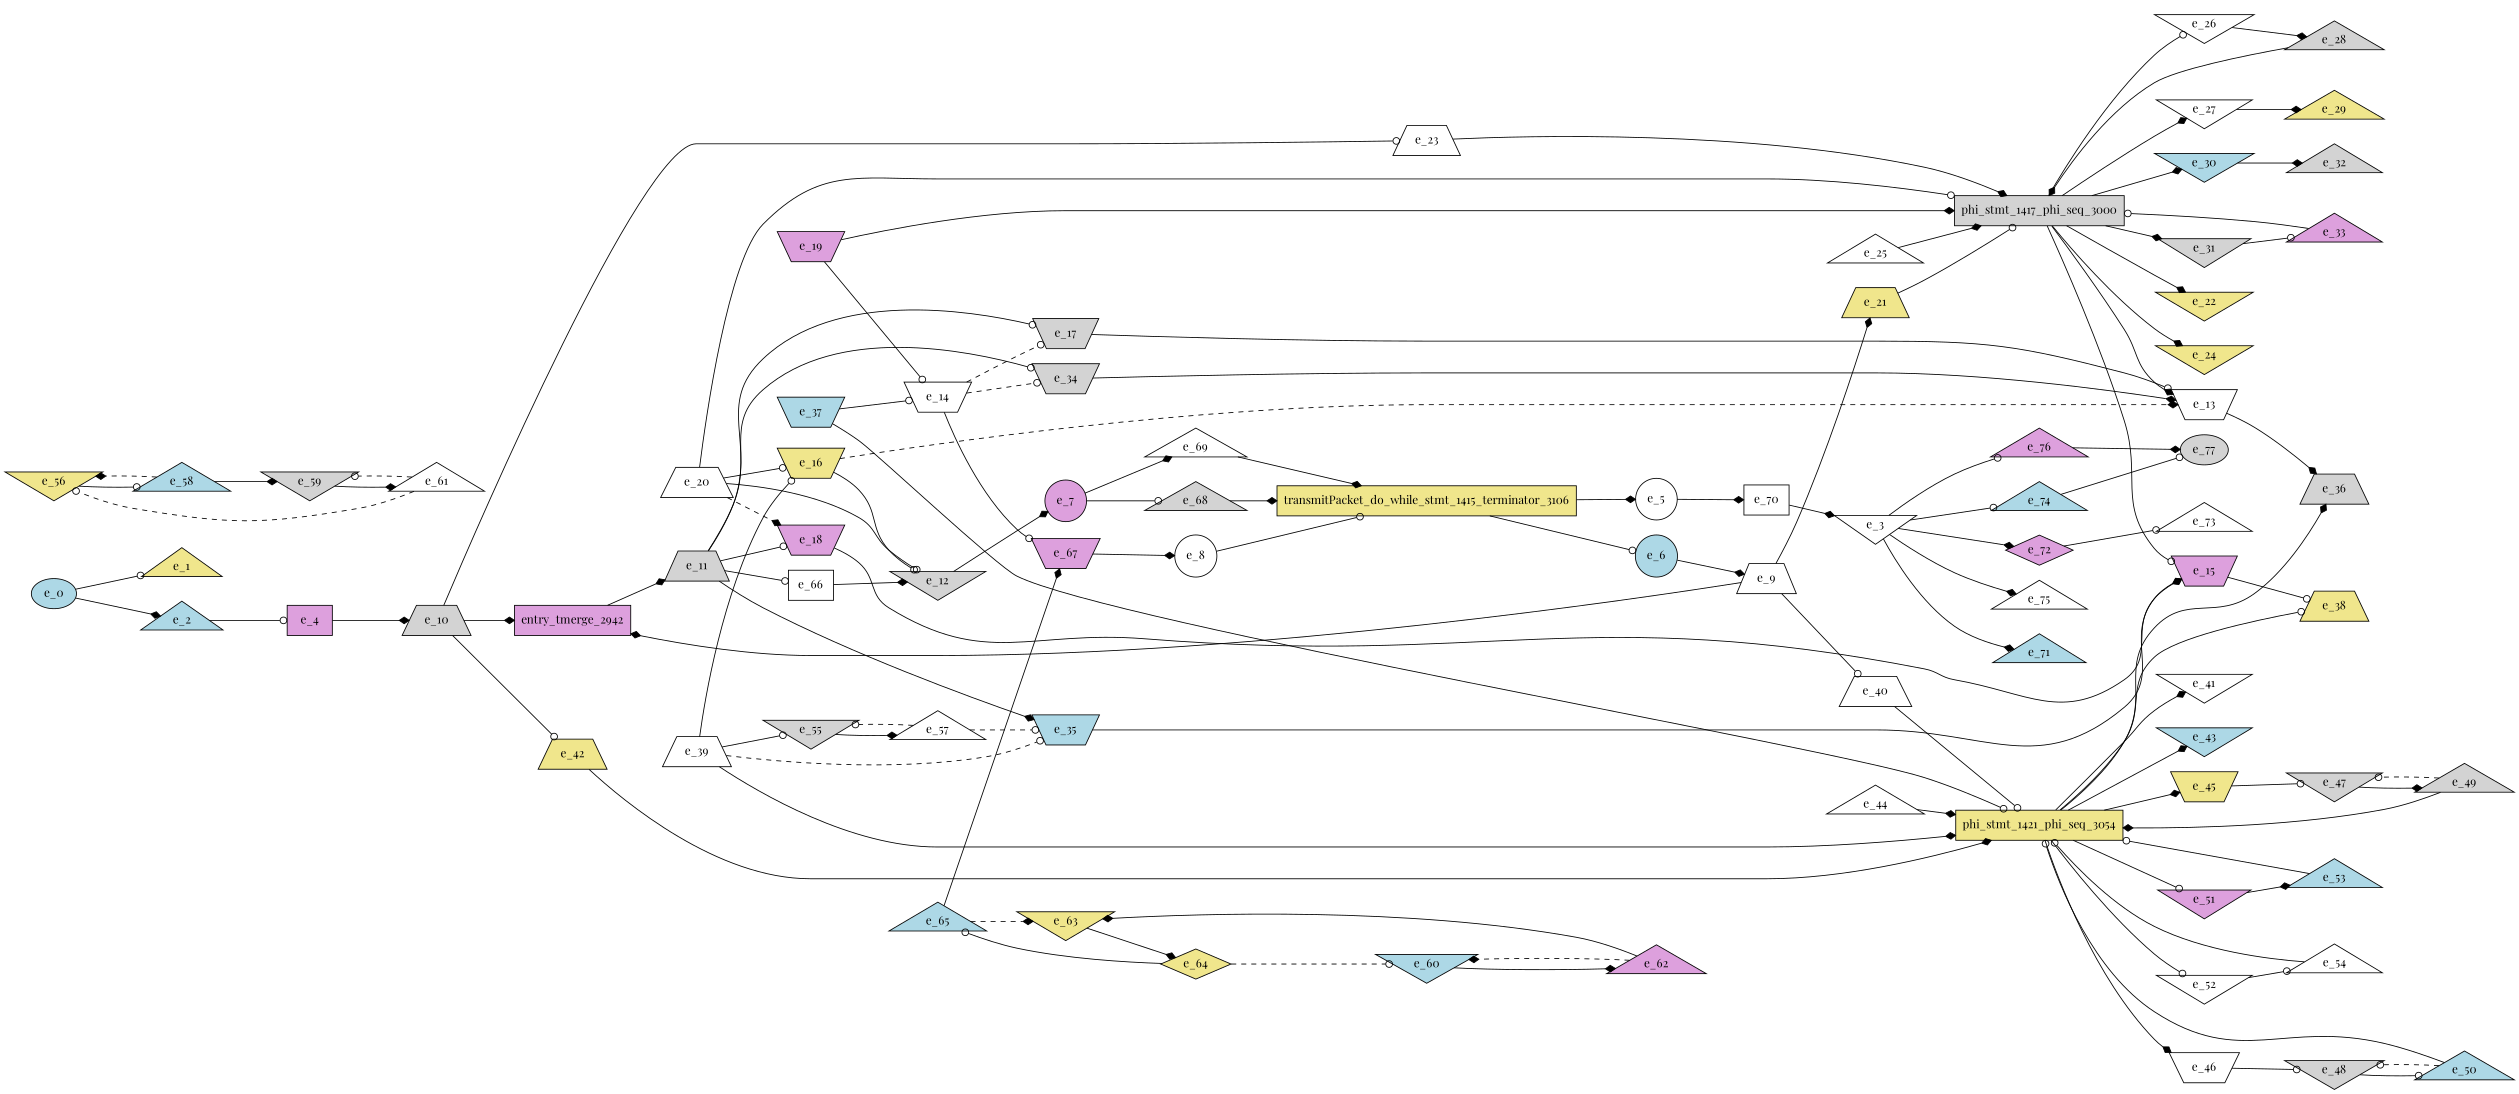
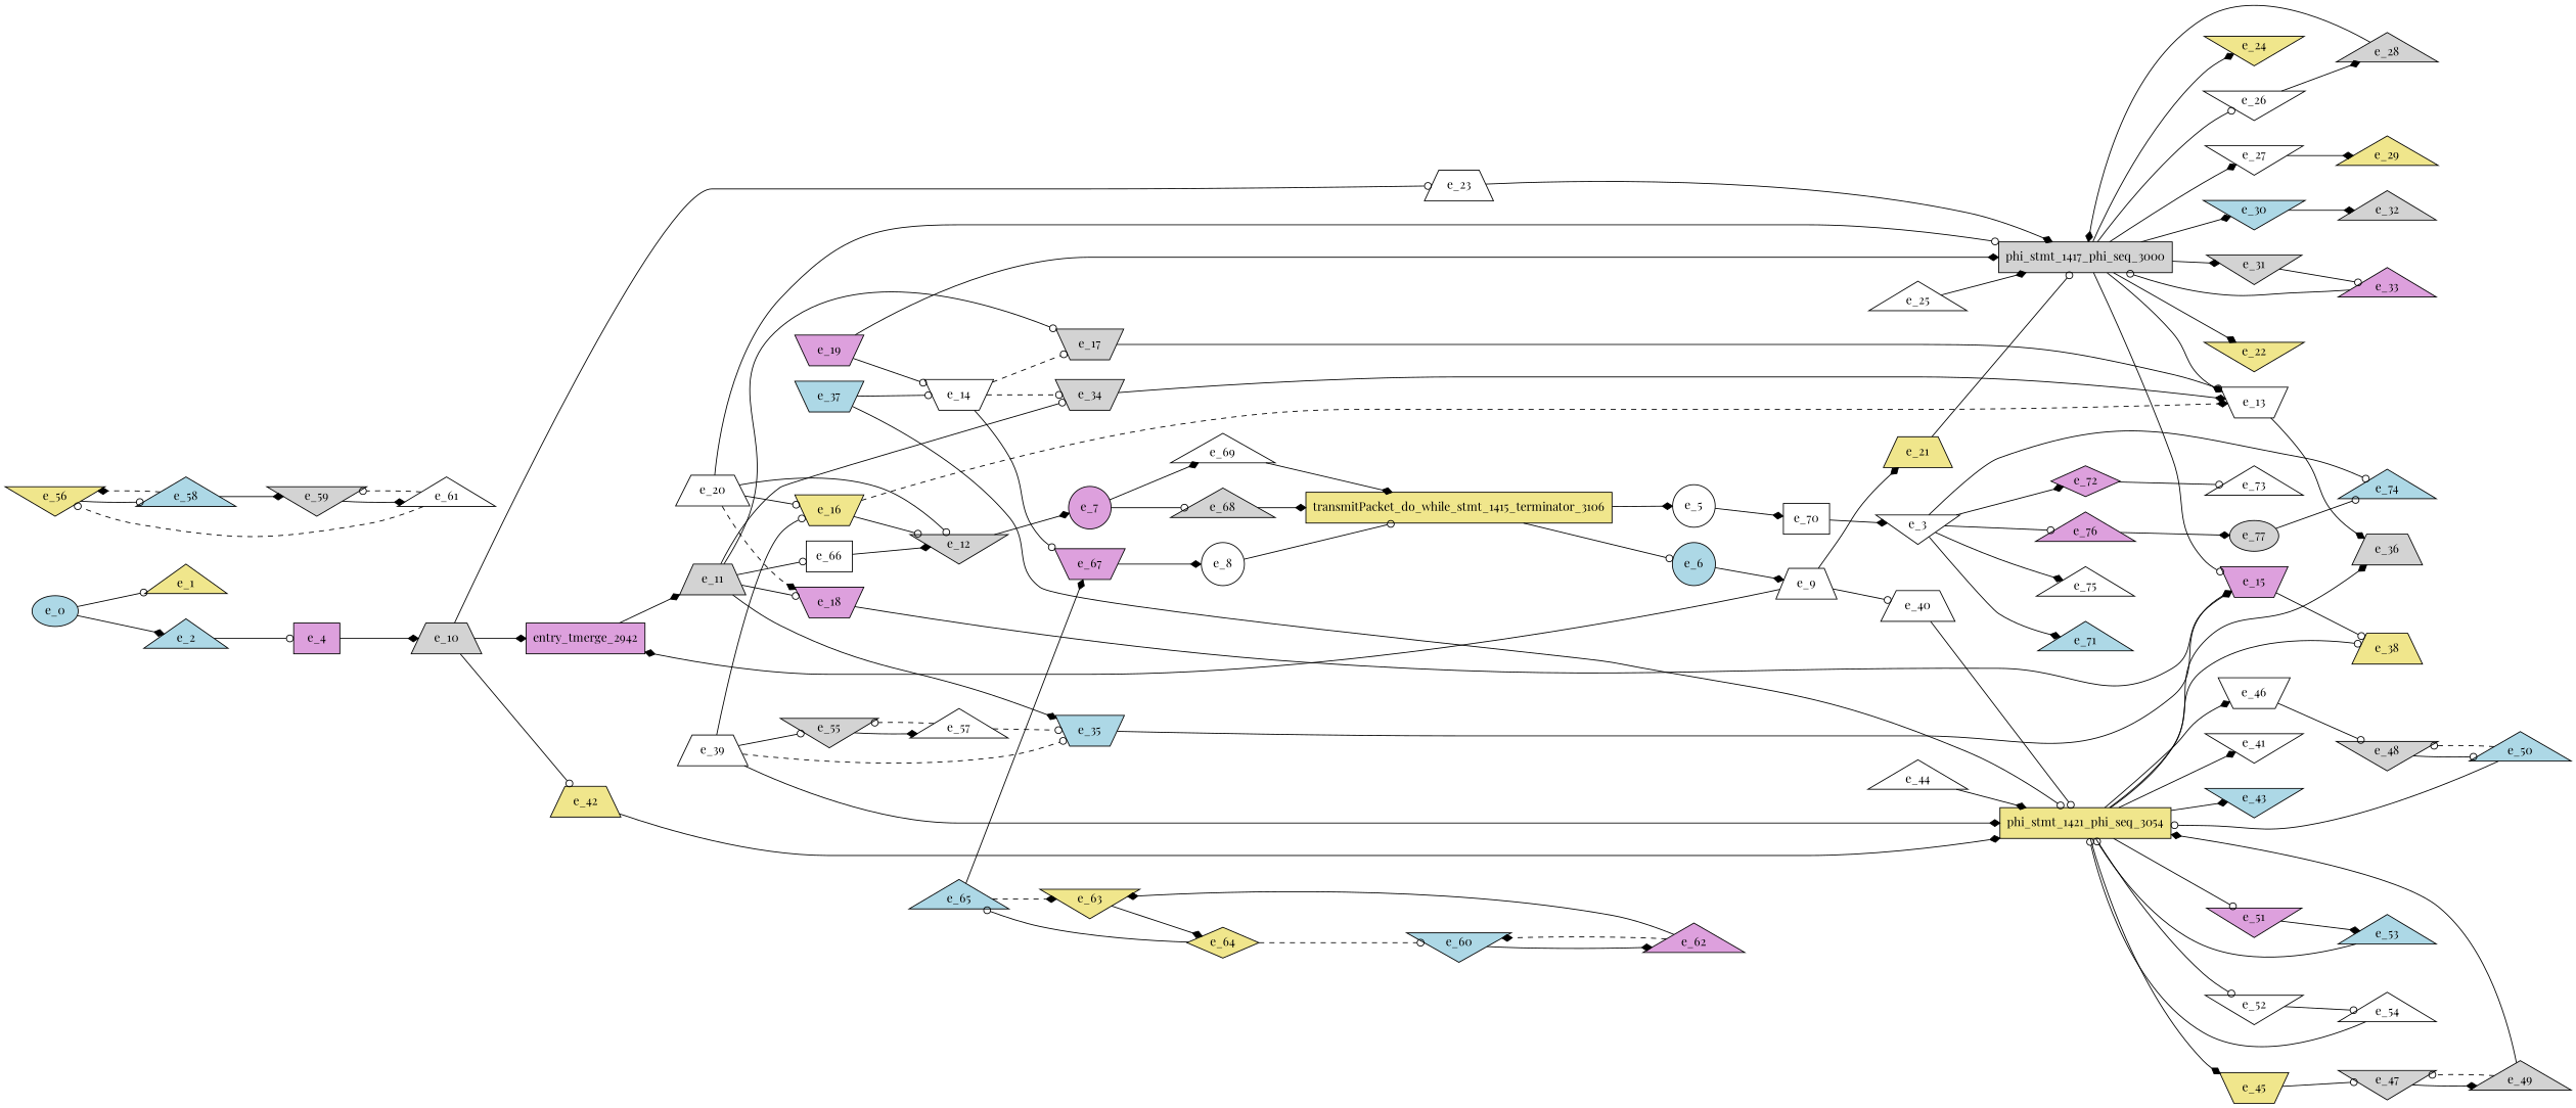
  digraph {
    fontname="Playfair Display"
    rankdir=LR
    node [fillcolor=white fontname="Playfair Display" shape=triangle style=filled]
    edge [arrowhead=diamond fontname="Playfair Display"]
    e_1 [fillcolor=khaki]
    e_0 [fillcolor=lightblue shape=""]
    e_2 [fillcolor=lightblue]
    e_4 [fillcolor=plum shape=dot]
    e_10 [fillcolor=lightgrey shape=trapezium]
    e_3 [shape=invtriangle]
    e_71 [fillcolor=lightblue]
    e_72 [fillcolor=plum shape=diamond]
    e_74 [fillcolor=lightblue]
    e_75
    e_76 [fillcolor=plum]
    e_73
    e_77 [fillcolor=lightgrey shape=""]
    entry_tmerge_2942 [fillcolor=plum shape=rectangle]
    e_23 [shape=trapezium]
    e_42 [fillcolor=khaki shape=trapezium]
    e_5 [shape=circle]
    e_70 [shape=dot]
    e_6 [fillcolor=lightblue shape=circle]
    e_9 [shape=trapezium]
    e_21 [fillcolor=khaki shape=trapezium]
    e_40 [shape=trapezium]
    e_7 [fillcolor=plum shape=circle]
    e_68 [fillcolor=lightgrey]
    e_69
    transmitPacket_do_while_stmt_1415_terminator_3106 [fillcolor=khaki shape=rectangle]
    e_8 [shape=circle]
    phi_stmt_1417_phi_seq_3000 [fillcolor=lightgrey shape=rectangle]
    phi_stmt_1421_phi_seq_3054 [fillcolor=khaki shape=rectangle]
    e_11 [fillcolor=lightgrey shape=trapezium]
    e_17 [fillcolor=lightgrey shape=invtrapezium]
    e_18 [fillcolor=plum shape=invtrapezium]
    e_34 [fillcolor=lightgrey shape=invtrapezium]
    e_35 [fillcolor=lightblue shape=invtrapezium]
    e_66 [shape=dot]
    e_13 [shape=invtrapezium]
    e_15 [fillcolor=plum shape=invtrapezium]
    e_12 [fillcolor=lightgrey shape=invtriangle]
    e_36 [fillcolor=lightgrey shape=trapezium]
    e_14 [shape=invtrapezium]
    e_67 [fillcolor=plum shape=invtrapezium]
    e_38 [fillcolor=khaki shape=trapezium]
    e_16 [fillcolor=khaki shape=invtrapezium]
    e_19 [fillcolor=plum shape=invtrapezium]
    e_22 [fillcolor=khaki shape=invtriangle]
    e_24 [fillcolor=khaki shape=invtriangle]
    e_26 [shape=invtriangle]
    e_27 [shape=invtriangle]
    e_30 [fillcolor=lightblue shape=invtriangle]
    e_31 [fillcolor=lightgrey shape=invtriangle]
    e_20 [shape=trapezium]
    e_25
    e_28 [fillcolor=lightgrey]
    e_29 [fillcolor=khaki]
    e_32 [fillcolor=lightgrey]
    e_33 [fillcolor=plum]
    e_37 [fillcolor=lightblue shape=invtrapezium]
    e_41 [shape=invtriangle]
    e_43 [fillcolor=lightblue shape=invtriangle]
    e_45 [fillcolor=khaki shape=invtrapezium]
    e_46 [shape=invtrapezium]
    e_51 [fillcolor=plum shape=invtriangle]
    e_52 [shape=invtriangle]
    e_39 [shape=trapezium]
    e_55 [fillcolor=lightgrey shape=invtriangle]
    e_57
    e_44
    e_47 [fillcolor=lightgrey shape=invtriangle]
    e_49 [fillcolor=lightgrey]
    e_48 [fillcolor=lightgrey shape=invtriangle]
    e_50 [fillcolor=lightblue]
    e_53 [fillcolor=lightblue]
    e_54
    e_56 [fillcolor=khaki shape=invtriangle]
    e_58 [fillcolor=lightblue]
    e_59 [fillcolor=lightgrey shape=invtriangle]
    e_61
    e_60 [fillcolor=lightblue shape=invtriangle]
    e_62 [fillcolor=plum]
    e_63 [fillcolor=khaki shape=invtriangle]
    e_64 [fillcolor=khaki shape=diamond]
    e_65 [fillcolor=lightblue]
    e_0 -> e_1 [arrowhead=odot]
    e_0 -> e_2
    e_2 -> e_4 [arrowhead=odot]
    e_4 -> e_10
    e_10 -> entry_tmerge_2942
    e_10 -> e_23 [arrowhead=odot]
    e_10 -> e_42 [arrowhead=odot]
    e_3 -> e_71
    e_3 -> e_72
    e_3 -> e_74 [arrowhead=odot]
    e_3 -> e_75
    e_3 -> e_76 [arrowhead=odot]
    e_72 -> e_73 [arrowhead=odot]
-   e_74 -> e_77 [arrowhead=odot]
+   e_77 -> e_74 [arrowhead=odot]
    e_76 -> e_77
    entry_tmerge_2942 -> e_11
    e_23 -> phi_stmt_1417_phi_seq_3000
    e_42 -> phi_stmt_1421_phi_seq_3054
    e_5 -> e_70
    e_70 -> e_3
    e_6 -> e_9
    e_9 -> entry_tmerge_2942
    e_9 -> e_21
    e_9 -> e_40 [arrowhead=odot]
    e_21 -> phi_stmt_1417_phi_seq_3000 [arrowhead=odot]
    e_40 -> phi_stmt_1421_phi_seq_3054 [arrowhead=odot]
    e_7 -> e_68 [arrowhead=odot]
    e_7 -> e_69
    e_68 -> transmitPacket_do_while_stmt_1415_terminator_3106
    e_69 -> transmitPacket_do_while_stmt_1415_terminator_3106
    transmitPacket_do_while_stmt_1415_terminator_3106 -> e_5
    transmitPacket_do_while_stmt_1415_terminator_3106 -> e_6 [arrowhead=odot]
    e_8 -> transmitPacket_do_while_stmt_1415_terminator_3106 [arrowhead=odot]
    phi_stmt_1417_phi_seq_3000 -> e_13
    phi_stmt_1417_phi_seq_3000 -> e_15 [arrowhead=odot]
    phi_stmt_1417_phi_seq_3000 -> e_22
    phi_stmt_1417_phi_seq_3000 -> e_24
    phi_stmt_1417_phi_seq_3000 -> e_26 [arrowhead=odot]
    phi_stmt_1417_phi_seq_3000 -> e_27
    phi_stmt_1417_phi_seq_3000 -> e_30
    phi_stmt_1417_phi_seq_3000 -> e_31
    phi_stmt_1421_phi_seq_3054 -> e_36
    phi_stmt_1421_phi_seq_3054 -> e_38 [arrowhead=odot]
    phi_stmt_1421_phi_seq_3054 -> e_41
    phi_stmt_1421_phi_seq_3054 -> e_43
    phi_stmt_1421_phi_seq_3054 -> e_45
    phi_stmt_1421_phi_seq_3054 -> e_46
    phi_stmt_1421_phi_seq_3054 -> e_51 [arrowhead=odot]
    phi_stmt_1421_phi_seq_3054 -> e_52 [arrowhead=odot]
    e_11 -> e_17 [arrowhead=odot]
    e_11 -> e_18 [arrowhead=odot]
    e_11 -> e_34 [arrowhead=odot]
    e_11 -> e_35
    e_11 -> e_66 [arrowhead=odot]
    e_17 -> e_13 [arrowhead=odot]
    e_18 -> e_15
    e_34 -> e_13
    e_35 -> e_15
    e_66 -> e_12
    e_13 -> e_36
    e_15 -> e_38 [arrowhead=odot]
    e_12 -> e_7
    e_14 -> e_17 [arrowhead=odot style=dashed]
    e_14 -> e_34 [arrowhead=odot style=dashed]
    e_14 -> e_67 [arrowhead=odot]
    e_67 -> e_8
    e_16 -> e_13 [style=dashed]
    e_16 -> e_12 [arrowhead=odot]
    e_19 -> phi_stmt_1417_phi_seq_3000
    e_19 -> e_14 [arrowhead=odot]
    e_26 -> e_28
    e_27 -> e_29
    e_30 -> e_32
    e_31 -> e_33 [arrowhead=odot]
    e_20 -> phi_stmt_1417_phi_seq_3000 [arrowhead=odot]
    e_20 -> e_18 [style=dashed]
    e_20 -> e_12 [arrowhead=odot]
    e_20 -> e_16 [arrowhead=odot]
    e_25 -> phi_stmt_1417_phi_seq_3000
    e_28 -> phi_stmt_1417_phi_seq_3000
    e_33 -> phi_stmt_1417_phi_seq_3000 [arrowhead=odot]
    e_37 -> phi_stmt_1421_phi_seq_3054 [arrowhead=odot]
    e_37 -> e_14 [arrowhead=odot]
    e_45 -> e_47 [arrowhead=odot]
    e_46 -> e_48 [arrowhead=odot]
    e_51 -> e_53
    e_52 -> e_54 [arrowhead=odot]
    e_39 -> phi_stmt_1421_phi_seq_3054
    e_39 -> e_35 [arrowhead=odot style=dashed]
    e_39 -> e_16 [arrowhead=odot]
    e_39 -> e_55 [arrowhead=odot]
    e_55 -> e_57
    e_57 -> e_35 [arrowhead=odot style=dashed]
    e_57 -> e_55 [arrowhead=odot style=dashed]
    e_44 -> phi_stmt_1421_phi_seq_3054
    e_47 -> e_49
    e_49 -> phi_stmt_1421_phi_seq_3054
    e_49 -> e_47 [arrowhead=odot style=dashed]
    e_48 -> e_50 [arrowhead=odot]
    e_50 -> phi_stmt_1421_phi_seq_3054 [arrowhead=odot]
    e_50 -> e_48 [arrowhead=odot style=dashed]
    e_53 -> phi_stmt_1421_phi_seq_3054 [arrowhead=odot]
    e_54 -> phi_stmt_1421_phi_seq_3054 [arrowhead=odot]
    e_56 -> e_58 [arrowhead=odot]
    e_58 -> e_56 [style=dashed]
    e_58 -> e_59
    e_59 -> e_61
    e_61 -> e_56 [arrowhead=odot style=dashed]
    e_61 -> e_59 [arrowhead=odot style=dashed]
    e_60 -> e_62
    e_62 -> e_60 [style=dashed]
    e_62 -> e_63
    e_63 -> e_64
    e_64 -> e_60 [arrowhead=odot style=dashed]
    e_64 -> e_65 [arrowhead=odot]
    e_65 -> e_67
    e_65 -> e_63 [style=dashed]
  }
